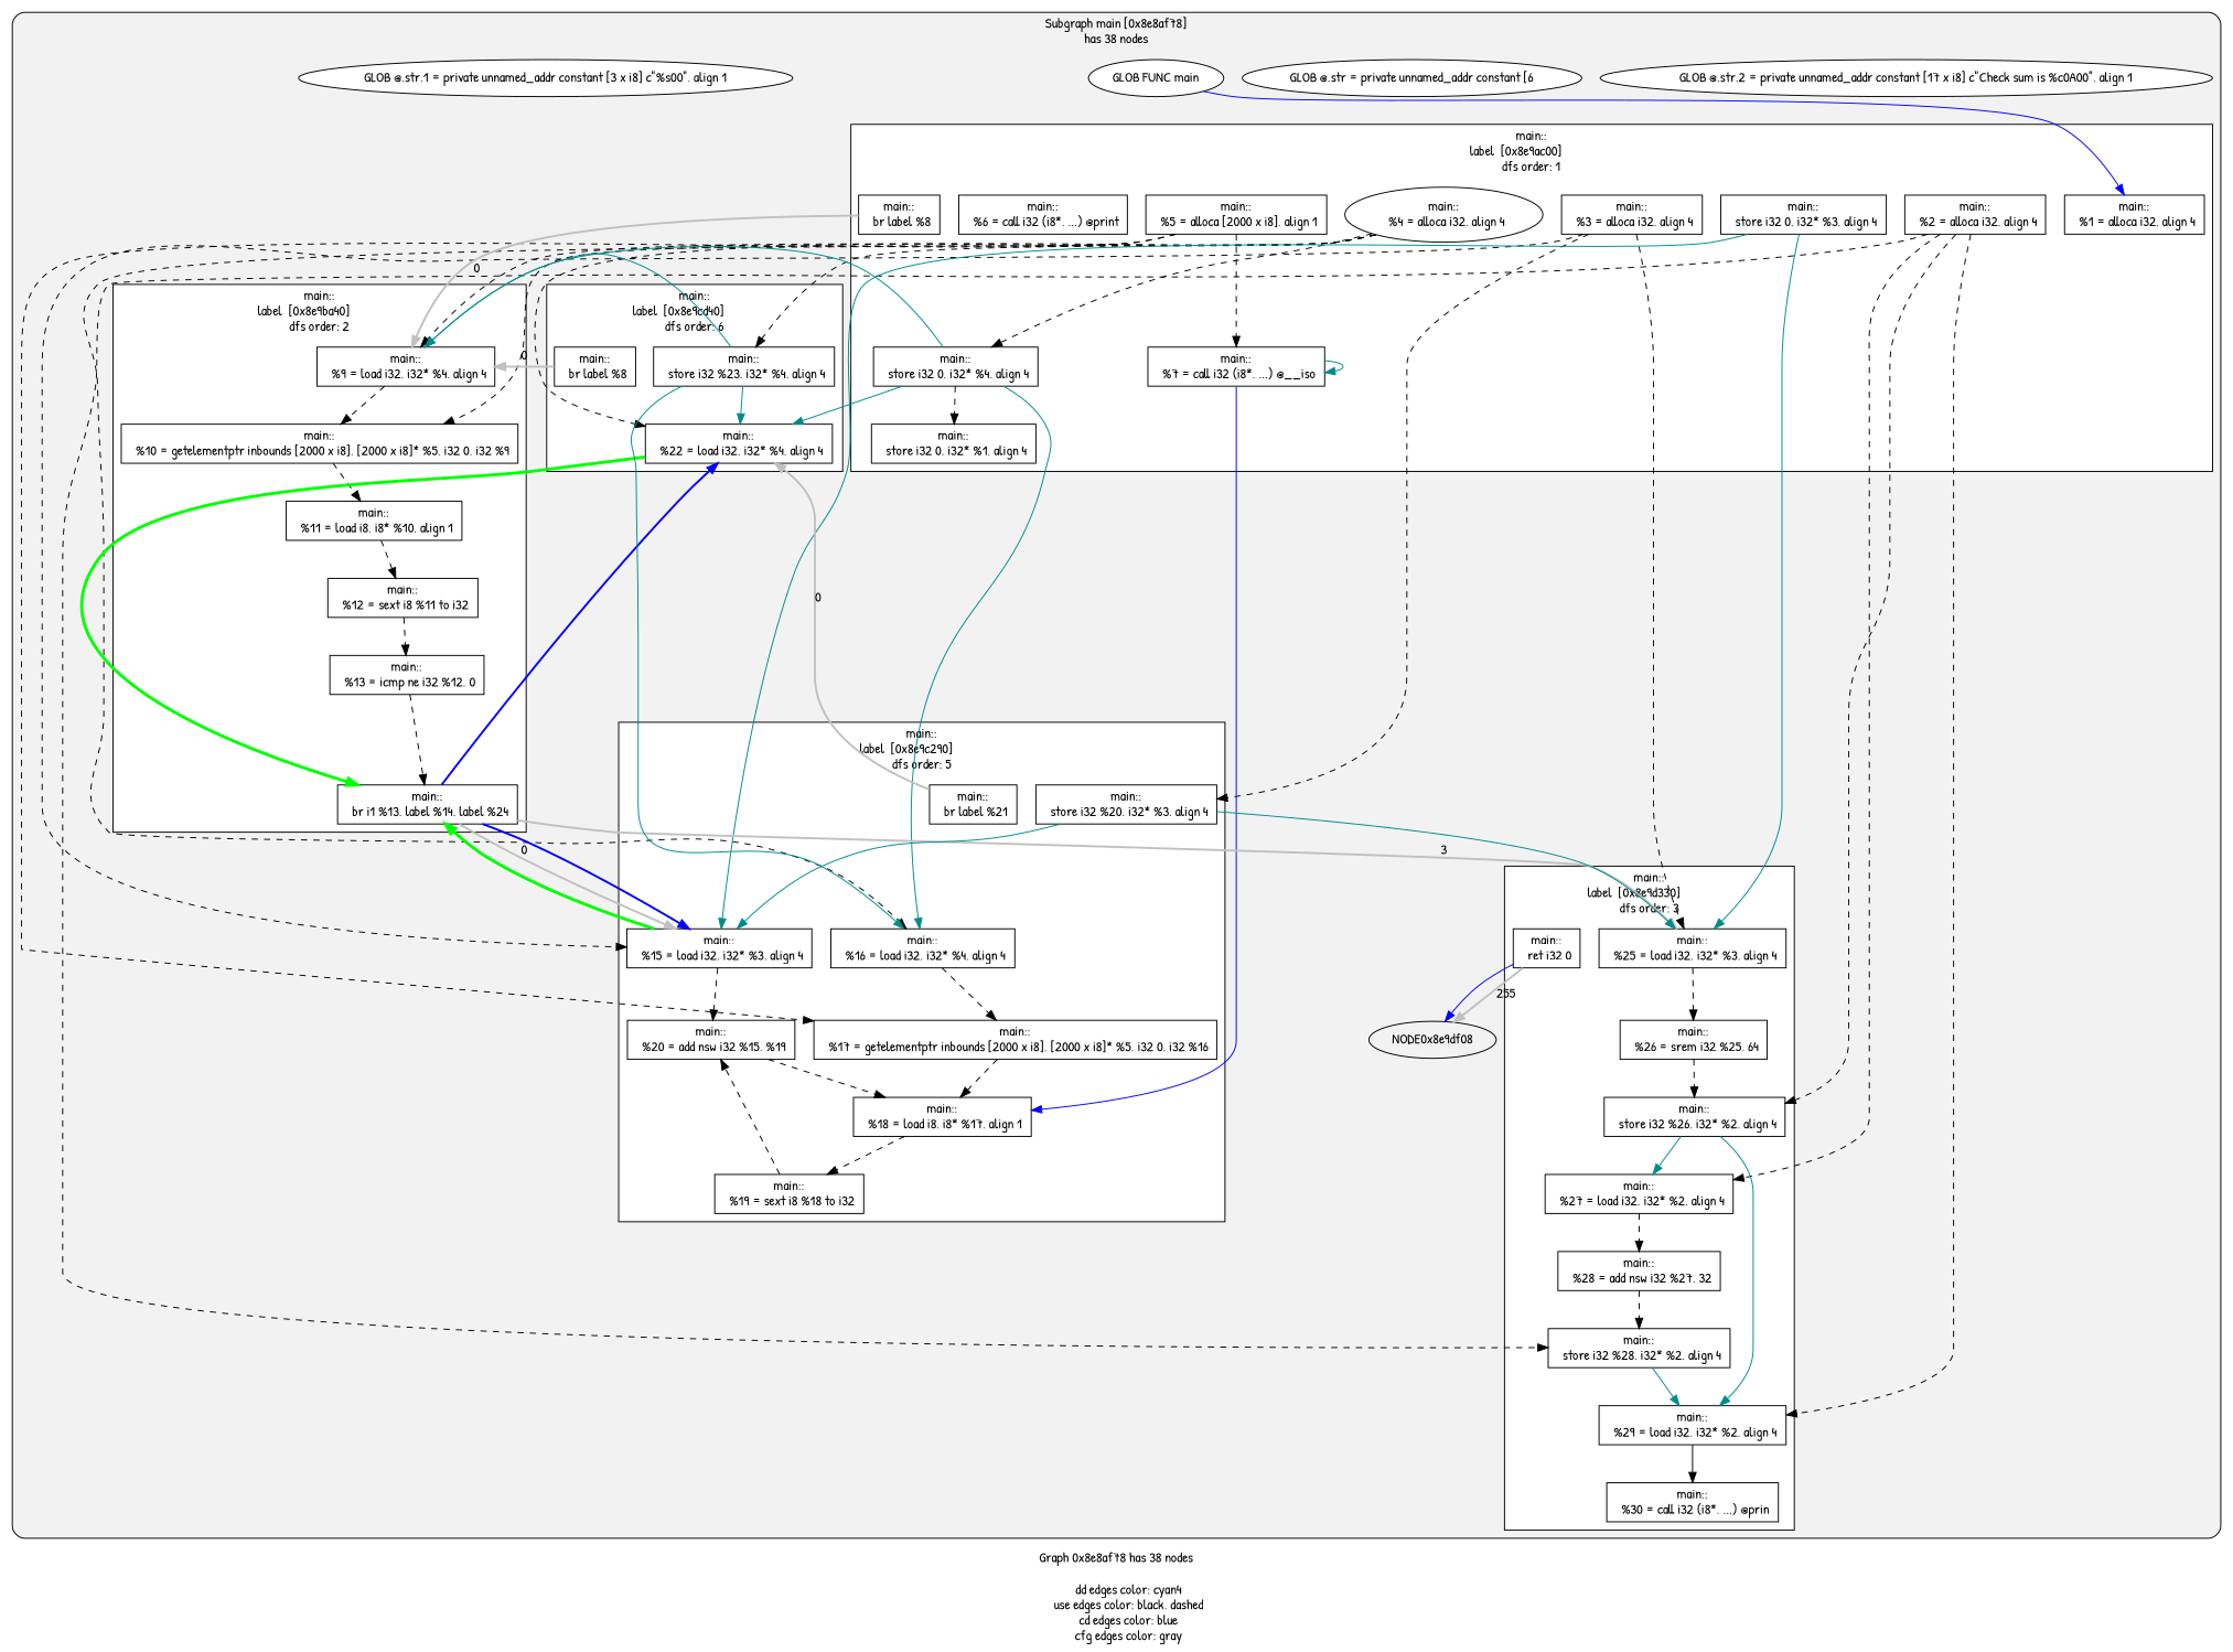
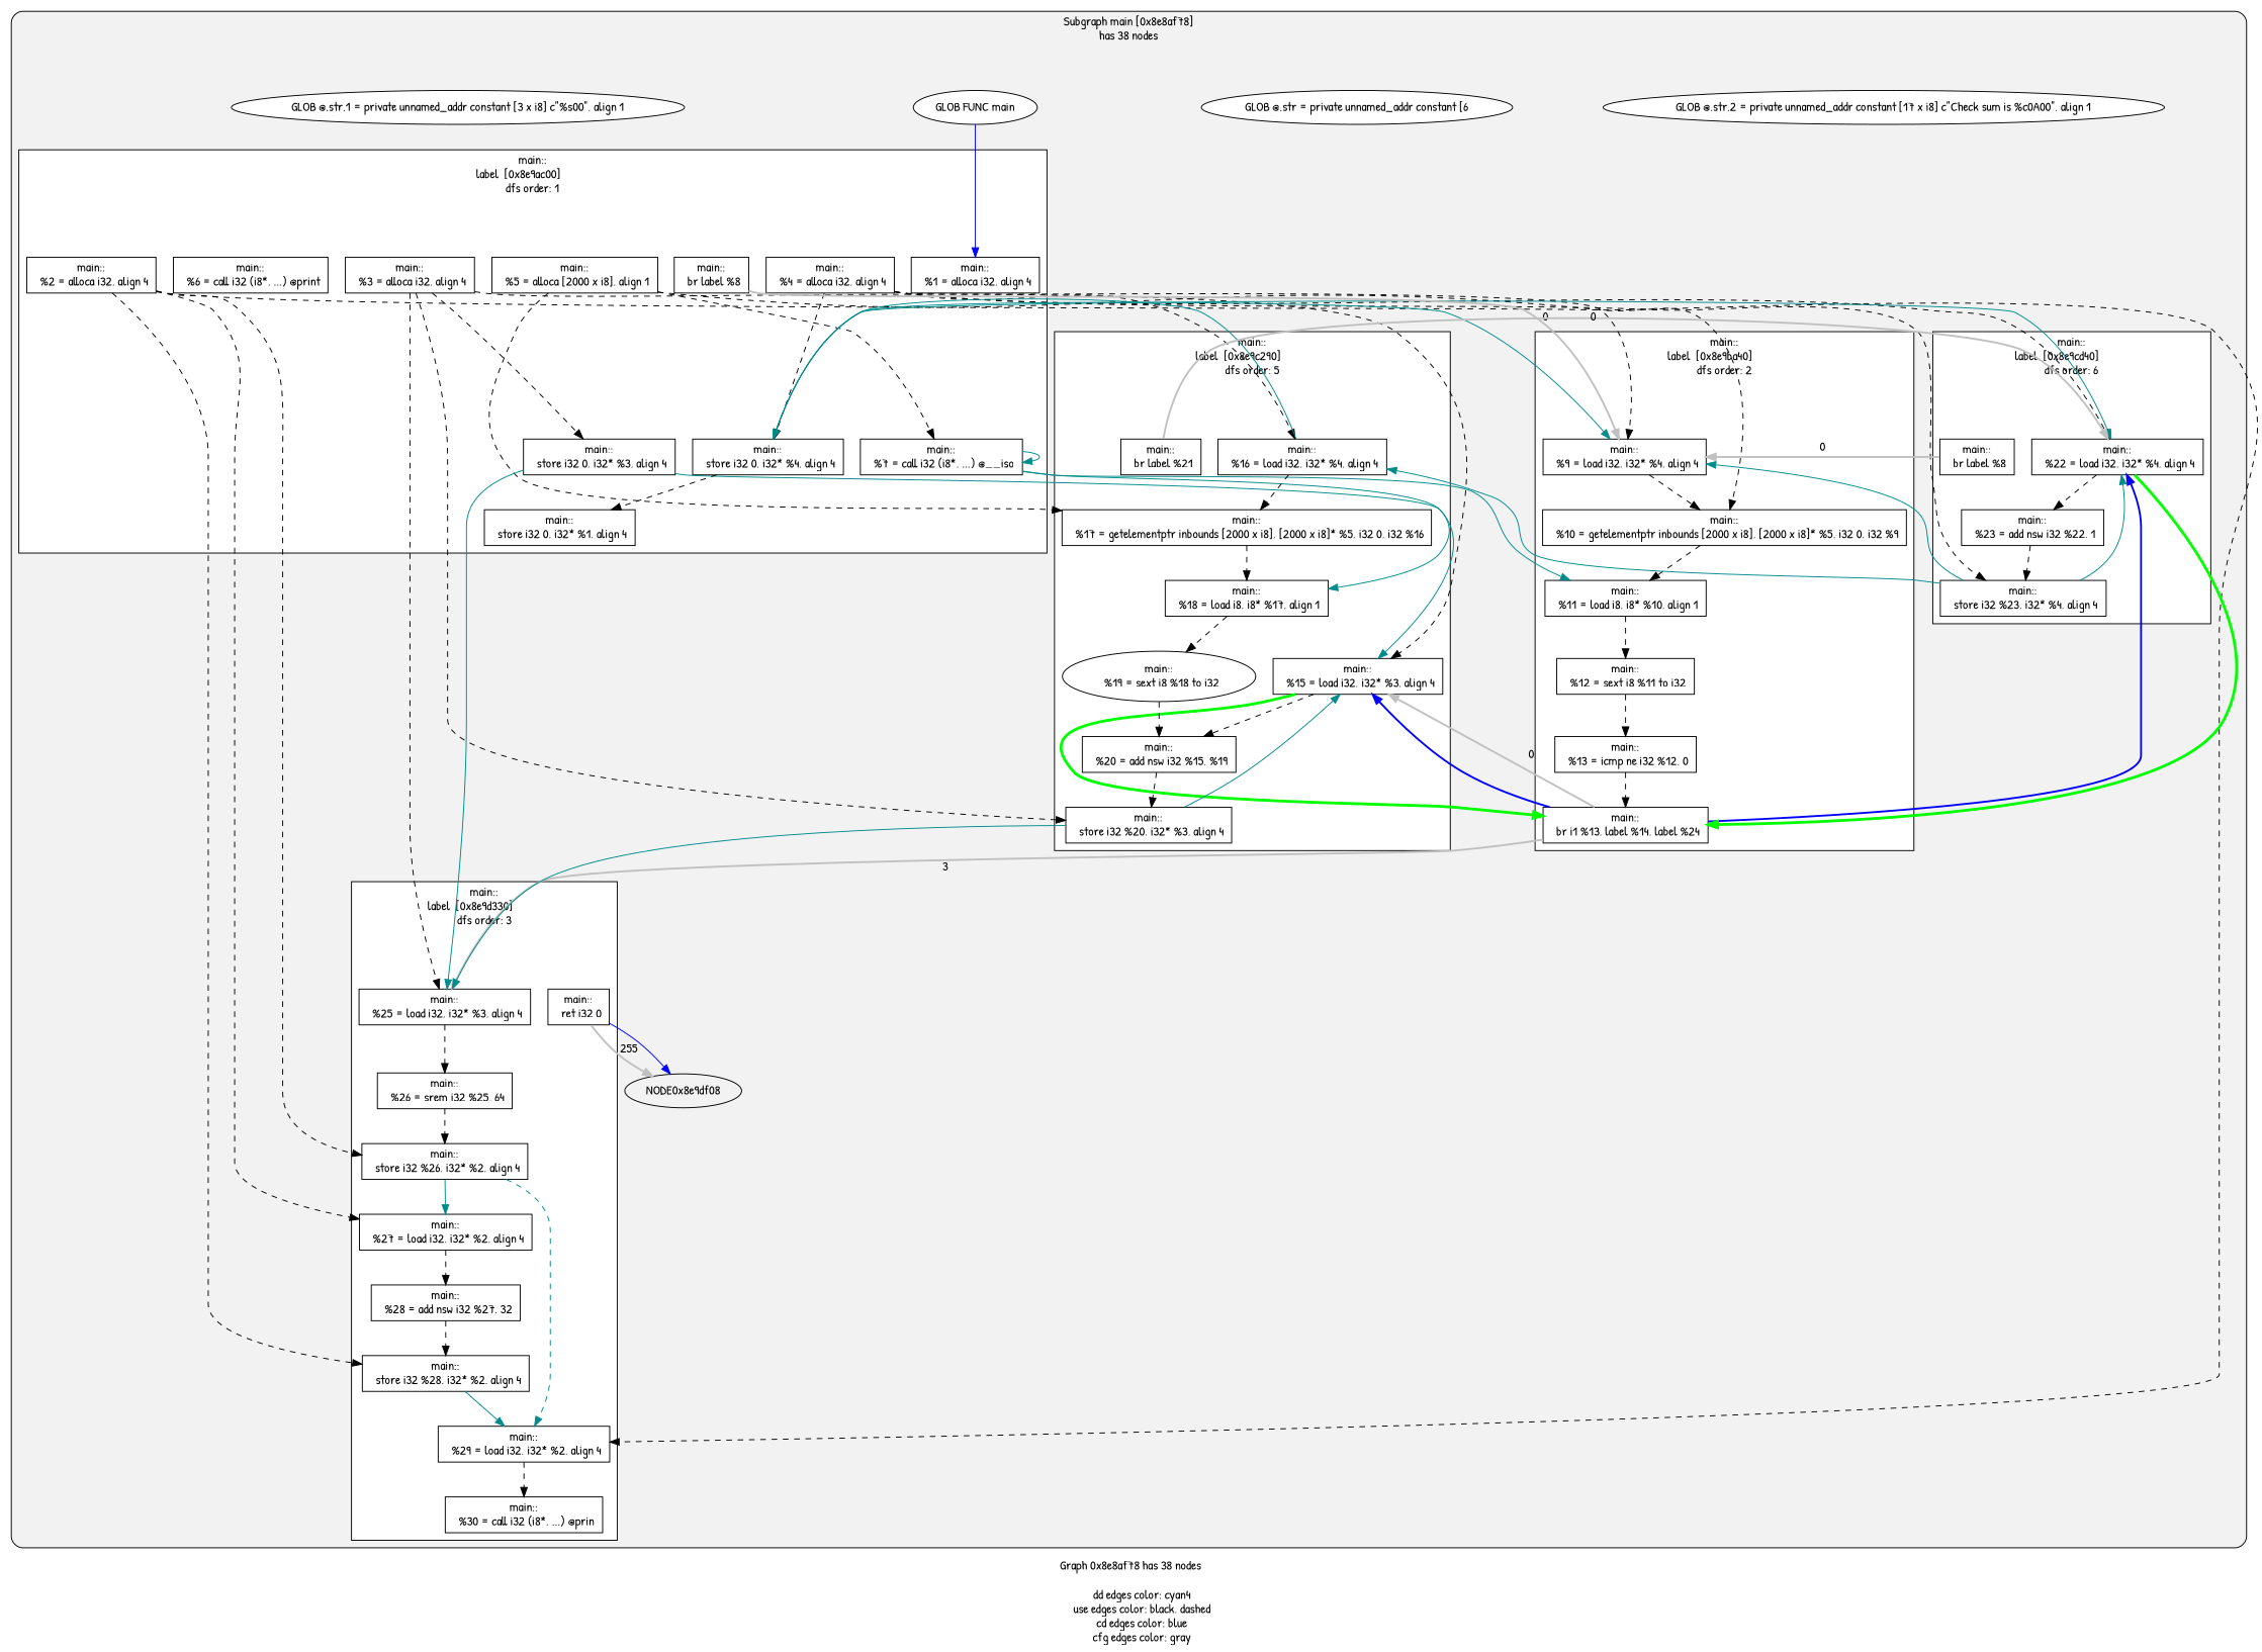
  digraph {
    compound=true
    fontname="Patrick Hand"
    label="Graph 0x8e8af78 has 38 nodes\n\n	dd edges color: cyan4\n	use edges color: black, dashed\n	cd edges color: blue\n	cfg edges color: gray"
    node [fillcolor=white fontname="Patrick Hand" shape=rect style=filled]
    edge [color=black fontname="Patrick Hand" rank=max style=dashed]
    n1 [label="main::\n  %1 = alloca i32, align 4"]
    n2 [label="main::\n  %2 = alloca i32, align 4"]
    n3 [label="main::\n  %3 = alloca i32, align 4"]
-   n4 [label="main::\n  %4 = alloca i32, align 4" shape=ellipse]
+   n4 [label="main::\n  %4 = alloca i32, align 4"]
    n5 [label="main::\n  %5 = alloca [2000 x i8], align 1"]
    n6 [label="main::\n  store i32 0, i32* %1, align 4"]
    n7 [label="main::\n  store i32 0, i32* %3, align 4"]
    n8 [label="main::\n  %6 = call i32 (i8*, ...) @print"]
    n9 [label="main::\n  %7 = call i32 (i8*, ...) @__iso"]
    n10 [label="main::\n  store i32 0, i32* %4, align 4"]
    n11 [label="main::\n  br label %8"]
    n12 [label="main::\n  %9 = load i32, i32* %4, align 4"]
    n13 [label="main::\n  %10 = getelementptr inbounds [2000 x i8], [2000 x i8]* %5, i32 0, i32 %9"]
    n14 [label="main::\n  %11 = load i8, i8* %10, align 1"]
    n15 [label="main::\n  %12 = sext i8 %11 to i32"]
    n16 [label="main::\n  %13 = icmp ne i32 %12, 0"]
    n17 [label="main::\n  br i1 %13, label %14, label %24"]
    n18 [label="main::\n  %15 = load i32, i32* %3, align 4"]
    n19 [label="main::\n  %16 = load i32, i32* %4, align 4"]
    n20 [label="main::\n  %17 = getelementptr inbounds [2000 x i8], [2000 x i8]* %5, i32 0, i32 %16"]
    n21 [label="main::\n  %18 = load i8, i8* %17, align 1"]
-   n22 [label="main::\n  %19 = sext i8 %18 to i32"]
+   n22 [label="main::\n  %19 = sext i8 %18 to i32" shape=ellipse]
    n23 [label="main::\n  %20 = add nsw i32 %15, %19"]
    n24 [label="main::\n  store i32 %20, i32* %3, align 4"]
    n25 [label="main::\n  br label %21"]
    n26 [label="main::\n  %22 = load i32, i32* %4, align 4"]
+   n27 [label="main::\n  %23 = add nsw i32 %22, 1"]
    n28 [label="main::\n  store i32 %23, i32* %4, align 4"]
    n29 [label="main::\n  br label %8"]
    n30 [label="main::\n  %25 = load i32, i32* %3, align 4"]
    n31 [label="main::\n  %26 = srem i32 %25, 64"]
    n32 [label="main::\n  store i32 %26, i32* %2, align 4"]
    n33 [label="main::\n  %27 = load i32, i32* %2, align 4"]
    n34 [label="main::\n  %28 = add nsw i32 %27, 32"]
    n35 [label="main::\n  store i32 %28, i32* %2, align 4"]
    n36 [label="main::\n  %29 = load i32, i32* %2, align 4"]
    n37 [label="main::\n  %30 = call i32 (i8*, ...) @prin"]
    n38 [label="main::\n  ret i32 0"]
    NODE0x8e9df08 [fillcolor="" shape="" style=""]
    n40 [label="GLOB @.str.2 = private unnamed_addr constant [17 x i8] c\"Check sum is %c\0A\00\", align 1" shape=""]
    n41 [label="GLOB @.str = private unnamed_addr constant [6" shape=""]
    n42 [label="GLOB FUNC main" shape=""]
    n43 [label="GLOB @.str.1 = private unnamed_addr constant [3 x i8] c\"%s\00\", align 1" shape=""]
    subgraph cluster_1 {
      fillcolor=gray95
      label="Subgraph main [0x8e8af78]\nhas 38 nodes\n"
      style="filled, rounded"
      NODE0x8e9df08
      n40
      n41
      n42
      n43
      subgraph cluster_2 {
        fillcolor=white
        label="main::\nlabel  [0x8e9ac00]		\ndfs order: 1"
        style=filled
        n1
        n2
        n3
        n4
        n5
        n6
        n7
        n8
        n9
        n10
        n11
      }
      subgraph cluster_3 {
        fillcolor=white
        label="main::\nlabel  [0x8e9ba40]		\ndfs order: 2"
        style=filled
        n12
        n13
        n14
        n15
        n16
        n17
      }
      subgraph cluster_4 {
        fillcolor=white
        label="main::\nlabel  [0x8e9c290]		\ndfs order: 5"
        style=filled
        n18
        n19
        n20
        n21
        n22
        n23
        n24
        n25
      }
      subgraph cluster_5 {
        fillcolor=white
        label="main::\nlabel  [0x8e9cd40]		\ndfs order: 6"
        style=filled
        n26
+       n27
        n28
        n29
      }
      subgraph cluster_6 {
        fillcolor=white
        label="main::\nlabel  [0x8e9d330]		\ndfs order: 3"
        style=filled
        n30
        n31
        n32
        n33
        n34
        n35
        n36
        n37
        n38
      }
    }
    n2 -> n32
    n2 -> n33
    n2 -> n35
    n2 -> n36
+   n3 -> n7
    n3 -> n18
    n3 -> n24
    n3 -> n30
    n4 -> n10
    n4 -> n12
    n4 -> n19
    n4 -> n26
    n4 -> n28
    n5 -> n9
    n5 -> n13
    n5 -> n20
    n7 -> n18 [color=cyan4 style=""]
    n7 -> n30 [color=cyan4 style=""]
    n9 -> n9 [color=cyan4 style=""]
-   n9 -> n21 [color=blue style=""]
+   n9 -> n14 [color=cyan4 style=""]
+   n9 -> n21 [color=cyan4 style=""]
    n10 -> n6
    n10 -> n12 [color=cyan4 style=""]
-   n10 -> n19 [color=cyan4 style=""]
+   n19 -> n10 [color=cyan4 style=""]
    n10 -> n26 [color=cyan4 style=""]
    n11 -> n12 [color=gray label=0 penwidth=2 rank="" style=""]
    n12 -> n13
    n13 -> n14
    n14 -> n15
    n15 -> n16
    n16 -> n17
    n17 -> n18 [color=gray label=0 penwidth=2 rank="" style=""]
    n17 -> n18 [color=blue penwidth=2 rank="" style=""]
    n17 -> n26 [color=blue penwidth=2 rank="" style=""]
    n17 -> n30 [color=gray label=3 penwidth=2 rank="" style=""]
    n18 -> n17 [color=green constraint=false penwidth=3 rank="" style=""]
    n18 -> n23
    n19 -> n20
    n20 -> n21
    n21 -> n22
    n22 -> n23
-   n23 -> n21
+   n23 -> n24
    n24 -> n18 [color=cyan4 style=""]
    n24 -> n30 [color=cyan4 style=""]
    n25 -> n26 [color=gray label=0 penwidth=2 rank="" style=""]
    n26 -> n17 [color=green constraint=false penwidth=3 rank="" style=""]
+   n26 -> n27
+   n27 -> n28
    n28 -> n12 [color=cyan4 style=""]
    n28 -> n19 [color=cyan4 style=""]
    n28 -> n26 [color=cyan4 style=""]
    n29 -> n12 [color=gray label=0 penwidth=2 rank="" style=""]
    n30 -> n31
    n31 -> n32
    n32 -> n33 [color=cyan4 style=""]
-   n32 -> n36 [color=cyan4 style=""]
+   n32 -> n36 [color=cyan4]
    n33 -> n34
    n34 -> n35
    n35 -> n36 [color=cyan4 style=""]
-   n36 -> n37 [style=solid]
+   n36 -> n37
    n38 -> NODE0x8e9df08 [color=gray label=255 penwidth=2 rank="" style=""]
    n38 -> NODE0x8e9df08 [color=blue rank="" style=""]
    n42 -> n1 [color=blue rank="" style=""]
  }
